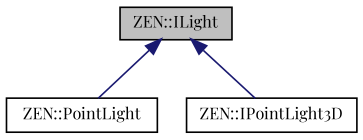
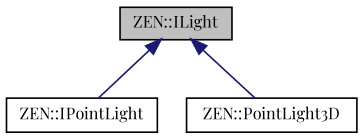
  digraph {
    fontname="Playfair Display"
    node [color=black fillcolor=white fontname="Playfair Display" fontsize=10 shape=record style=filled]
    edge [color=midnightblue dir=back fontname="Playfair Display" fontsize=10 labelfontname=Helvetica labelfontsize=10 style=solid]
    n1 [fillcolor=grey75 fontcolor=black height=0.2 label="ZEN::ILight" width=0.4]
-   n2 [height=0.2 label="ZEN::PointLight" width=0.4]
-   n3 [height=0.2 label="ZEN::IPointLight3D" width=0.4]
+   n2 [height=0.2 label="ZEN::IPointLight" width=0.4]
+   n3 [height=0.2 label="ZEN::PointLight3D" width=0.4]
    n1 -> n2
    n1 -> n3
  }
